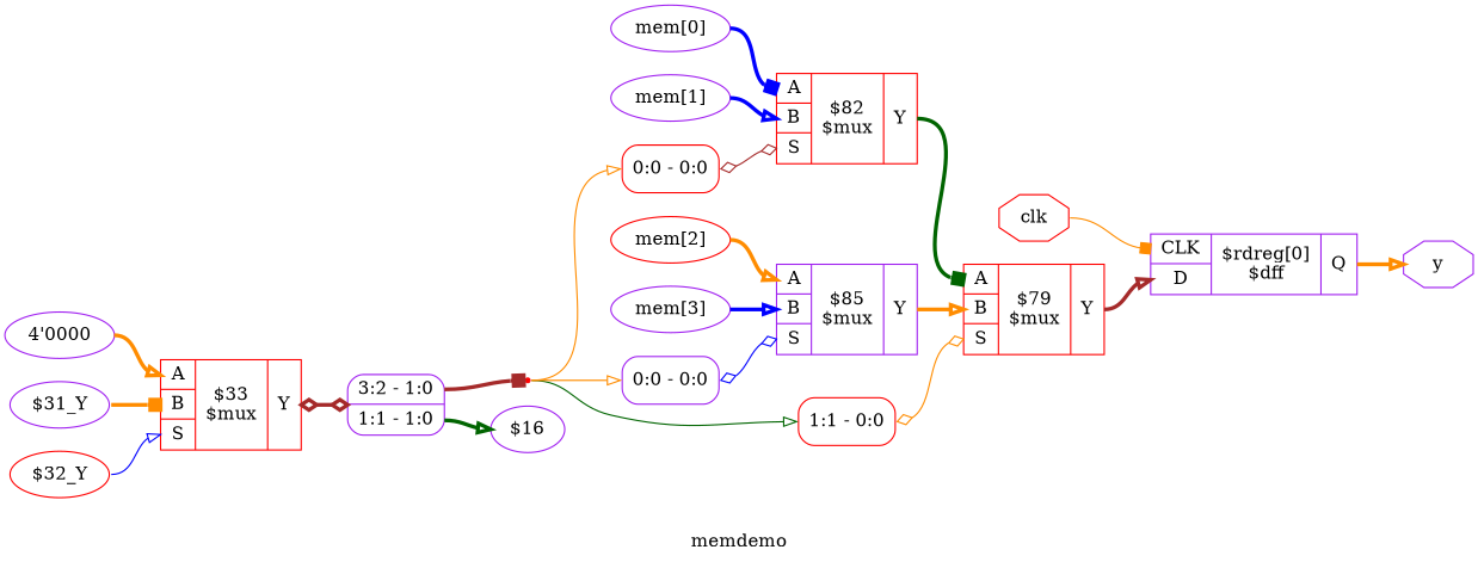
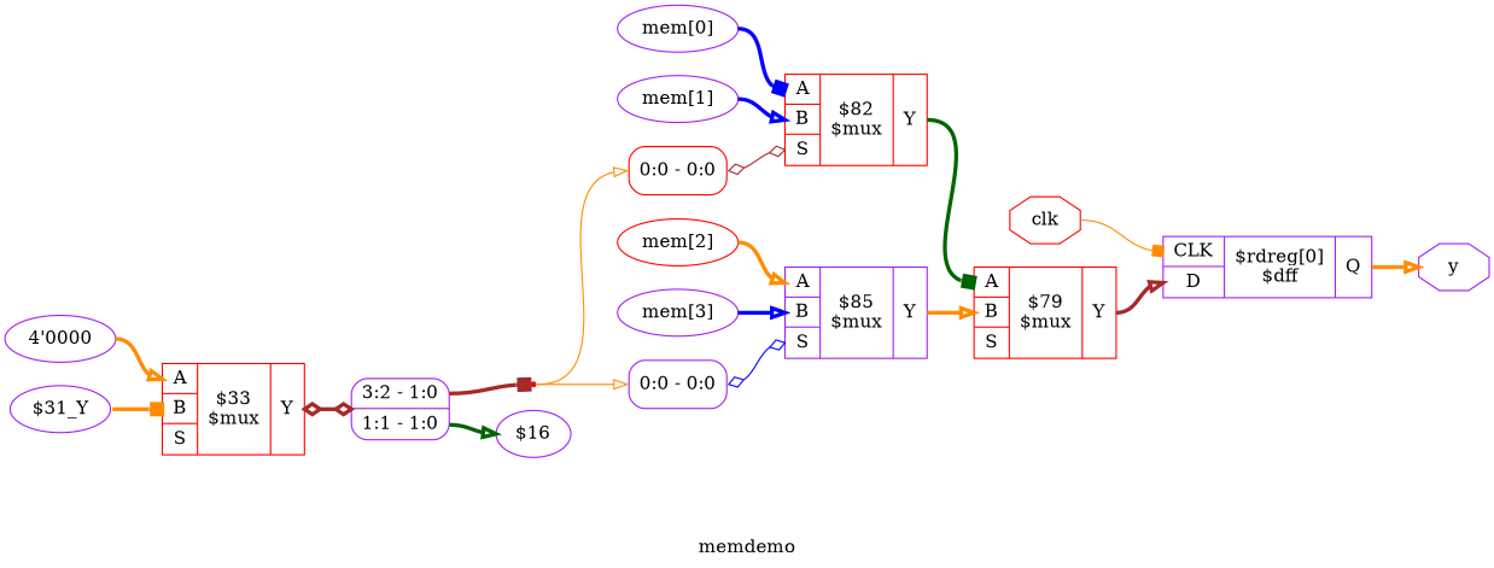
  digraph {
    label=memdemo
    rankdir=LR
    remincross=true
    node [color=purple shape=record]
    edge [arrowhead=onormal color=darkorange fontcolor=black headport=w tailport=e style="setlinewidth(3)"]
    n5 [color=red fontcolor=black label=clk shape=octagon]
    c10 [label="{{<p7> CLK|<p8> D}|$rdreg[0]\n$dff|{<p9> Q}}"]
    n6 [fontcolor=black label=y shape=octagon]
    c15 [color=red label="{{<p11> A|<p12> B|<p13> S}|$79\n$mux|{<p14> Y}}"]
-   x0 [color=red fontcolor=black label="<s0> 1:1 - 0:0 " style=rounded]
    v1 [label="mem[0]" shape=""]
    c16 [color=red label="{{<p11> A|<p12> B|<p13> S}|$82\n$mux|{<p14> Y}}"]
    v2 [label="mem[1]" shape=""]
    x3 [color=red fontcolor=black label="<s0> 0:0 - 0:0 " style=rounded]
    v4 [color=red label="mem[2]" shape=""]
    c17 [label="{{<p11> A|<p12> B|<p13> S}|$85\n$mux|{<p14> Y}}"]
    v5 [label="mem[3]" shape=""]
    x6 [fontcolor=black label="<s0> 0:0 - 0:0 " style=rounded]
    v7 [label="4'0000" shape=""]
    c18 [color=red label="{{<p11> A|<p12> B|<p13> S}|$33\n$mux|{<p14> Y}}"]
    x10 [fontcolor=black label="<s1> 3:2 - 1:0 |<s0> 1:1 - 1:0 " style=rounded]
    v8 [label="$31_Y" shape=""]
-   v9 [color=red label="$32_Y" shape=""]
    v11 [label="$16" shape=""]
    n1 [color=red shape=point]
    n5 -> c10 [arrowhead=box headport="p7:w" style=""]
    c10 -> n6 [tailport="p9:e"]
    c15 -> c10 [color=brown headport="p8:w" tailport="p14:e"]
-   x0 -> c15 [arrowhead=odiamond arrowtail=odiamond dir=both headport="p13:w" style=""]
    v1 -> c16 [arrowhead=box color=blue headport="p11:w"]
    c16 -> c15 [arrowhead=box color=darkgreen headport="p11:w" tailport="p14:e"]
    v2 -> c16 [color=blue headport="p12:w"]
    x3 -> c16 [arrowhead=odiamond arrowtail=odiamond color=brown dir=both headport="p13:w" style=""]
    v4 -> c17 [headport="p11:w"]
    c17 -> c15 [headport="p12:w" tailport="p14:e"]
    v5 -> c17 [color=blue headport="p12:w"]
    x6 -> c17 [arrowhead=odiamond arrowtail=odiamond color=blue dir=both headport="p13:w" style=""]
    v7 -> c18 [headport="p11:w"]
    c18 -> x10 [arrowhead=odiamond arrowtail=odiamond color=brown dir=both tailport="p14:e"]
    x10 -> v11 [color=darkgreen tailport="s0:e"]
    x10 -> n1 [arrowhead=box color=brown tailport="s1:e"]
    v8 -> c18 [arrowhead=box headport="p12:w"]
-   v9 -> c18 [color=blue headport="p13:w" style=""]
-   n1 -> x0 [color=darkgreen headport="s0:w" style=""]
    n1 -> x3 [headport="s0:w" style=""]
    n1 -> x6 [headport="s0:w" style=""]
  }
